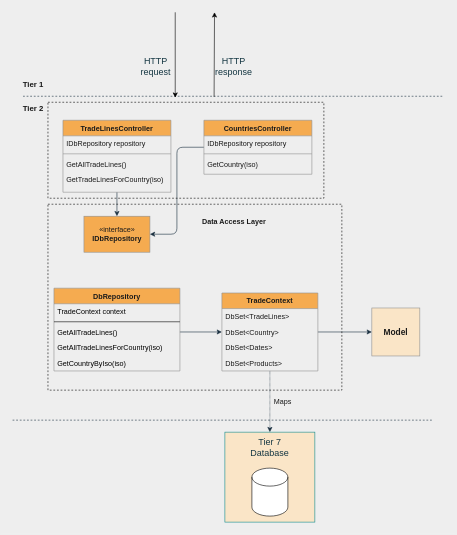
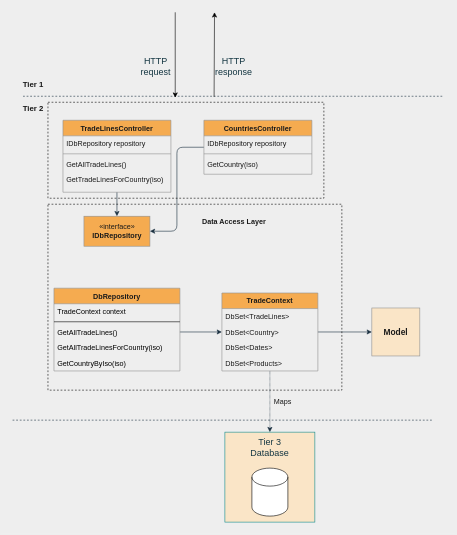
  <mxCell id="0" />
  <mxCell id="1" parent="0" />
  <mxCell id="2" style="edgeStyle=orthogonalEdgeStyle;curved=0;rounded=1;sketch=0;orthogonalLoop=1;jettySize=auto;html=1;strokeColor=#182E3E;fontColor=#1A1A1A;" edge="1" parent="1" source="25" target="3"><mxGeometry relative="1" as="geometry" /></mxCell>
- <mxCell id="3" value="«interface»&lt;br&gt;&lt;b&gt;IDbRepository&lt;/b&gt;" style="html=1;rounded=0;sketch=0;strokeColor=#909090;fillColor=#F5AB50;fontColor=#1A1A1A;" vertex="1" parent="1"><mxGeometry x="139" y="360" width="110" height="60" as="geometry" /></mxCell>
+ <mxCell id="3" value="«interface»&lt;br&gt;&lt;b&gt;IDbRepository&lt;/b&gt;" style="html=1;rounded=0;sketch=0;strokeColor=#909090;fillColor=#F5AB50;fontColor=#1A1A1A;" vertex="1" parent="1"><mxGeometry x="139" y="360" width="110" height="50" as="geometry" /></mxCell>
  <mxCell id="4" style="edgeStyle=orthogonalEdgeStyle;curved=0;rounded=1;sketch=0;orthogonalLoop=1;jettySize=auto;html=1;entryX=0;entryY=0.5;entryDx=0;entryDy=0;strokeColor=#182E3E;fontColor=#1A1A1A;" edge="1" parent="1" source="16" target="22"><mxGeometry relative="1" as="geometry" /></mxCell>
  <mxCell id="5" value="&lt;b&gt;&lt;font style=&quot;font-size: 14px&quot;&gt;Model&lt;/font&gt;&lt;/b&gt;" style="whiteSpace=wrap;html=1;aspect=fixed;rounded=0;sketch=0;strokeColor=#909090;fillColor=#fae5c7;fontColor=#1A1A1A;" vertex="1" parent="1"><mxGeometry x="619" y="513" width="80" height="80" as="geometry" /></mxCell>
  <mxCell id="6" style="edgeStyle=orthogonalEdgeStyle;curved=0;rounded=1;sketch=0;orthogonalLoop=1;jettySize=auto;html=1;entryX=0;entryY=0.5;entryDx=0;entryDy=0;strokeColor=#182E3E;fontColor=#1A1A1A;" edge="1" parent="1" source="22" target="5"><mxGeometry relative="1" as="geometry" /></mxCell>
  <mxCell id="7" style="edgeStyle=orthogonalEdgeStyle;curved=0;rounded=1;sketch=0;orthogonalLoop=1;jettySize=auto;html=1;entryX=1;entryY=0.5;entryDx=0;entryDy=0;strokeColor=#182E3E;fontColor=#1A1A1A;" edge="1" parent="1" source="30" target="3"><mxGeometry relative="1" as="geometry" /></mxCell>
  <mxCell id="8" value="" style="rounded=0;whiteSpace=wrap;html=1;sketch=0;fillColor=none;dashed=1;shadow=0;glass=1;" vertex="1" parent="1"><mxGeometry x="79" y="170" width="460" height="160" as="geometry" /></mxCell>
  <mxCell id="9" value="" style="rounded=0;whiteSpace=wrap;html=1;sketch=0;fillColor=none;dashed=1;shadow=0;glass=1;" vertex="1" parent="1"><mxGeometry x="79" y="340" width="490" height="310" as="geometry" /></mxCell>
  <mxCell id="10" value="&lt;b&gt;Data Access Layer&lt;/b&gt;" style="text;html=1;align=center;verticalAlign=middle;resizable=0;points=[];autosize=1;fontColor=#1A1A1A;" vertex="1" parent="1"><mxGeometry x="329" y="360" width="120" height="20" as="geometry" /></mxCell>
  <mxCell id="11" value="&lt;b&gt;&lt;font style=&quot;font-size: 13px&quot;&gt;Tier 2&lt;/font&gt;&lt;/b&gt;" style="text;html=1;align=center;verticalAlign=middle;resizable=0;points=[];autosize=1;fontColor=#1A1A1A;" vertex="1" parent="1"><mxGeometry x="29" y="170" width="50" height="20" as="geometry" /></mxCell>
  <mxCell id="12" value="" style="endArrow=none;dashed=1;html=1;strokeColor=#182E3E;fontColor=#1A1A1A;" edge="1" parent="1"><mxGeometry width="50" height="50" relative="1" as="geometry"><mxPoint x="37.4" y="160" as="sourcePoint" /><mxPoint x="739" y="160" as="targetPoint" /></mxGeometry></mxCell>
  <mxCell id="13" value="DbRepository" style="swimlane;fontStyle=1;align=center;verticalAlign=top;childLayout=stackLayout;horizontal=1;startSize=26;horizontalStack=0;resizeParent=1;resizeParentMax=0;resizeLast=0;collapsible=1;marginBottom=0;rounded=0;sketch=0;strokeColor=#909090;fillColor=#F5AB50;fontColor=#1A1A1A;" vertex="1" parent="1"><mxGeometry x="89" y="480" width="210" height="138" as="geometry" /></mxCell>
  <mxCell id="14" value="TradeContext context" style="text;strokeColor=none;fillColor=none;align=left;verticalAlign=top;spacingLeft=4;spacingRight=4;overflow=hidden;rotatable=0;points=[[0,0.5],[1,0.5]];portConstraint=eastwest;" vertex="1" parent="13"><mxGeometry y="26" width="210" height="26" as="geometry" /></mxCell>
  <mxCell id="15" value="" style="line;strokeWidth=1;fillColor=none;align=left;verticalAlign=middle;spacingTop=-1;spacingLeft=3;spacingRight=3;rotatable=0;labelPosition=right;points=[];portConstraint=eastwest;" vertex="1" parent="13"><mxGeometry y="52" width="210" height="8" as="geometry" /></mxCell>
  <mxCell id="16" value="GetAllTradeLines()" style="text;strokeColor=none;fillColor=none;align=left;verticalAlign=top;spacingLeft=4;spacingRight=4;overflow=hidden;rotatable=0;points=[[0,0.5],[1,0.5]];portConstraint=eastwest;" vertex="1" parent="13"><mxGeometry y="60" width="210" height="26" as="geometry" /></mxCell>
  <mxCell id="17" value="GetAllTradeLinesForCountry(iso)&#10;" style="text;strokeColor=none;fillColor=none;align=left;verticalAlign=top;spacingLeft=4;spacingRight=4;overflow=hidden;rotatable=0;points=[[0,0.5],[1,0.5]];portConstraint=eastwest;" vertex="1" parent="13"><mxGeometry y="86" width="210" height="26" as="geometry" /></mxCell>
  <mxCell id="18" value="GetCountryByIso(iso)" style="text;strokeColor=none;fillColor=none;align=left;verticalAlign=top;spacingLeft=4;spacingRight=4;overflow=hidden;rotatable=0;points=[[0,0.5],[1,0.5]];portConstraint=eastwest;" vertex="1" parent="13"><mxGeometry y="112" width="210" height="26" as="geometry" /></mxCell>
  <mxCell id="19" style="edgeStyle=orthogonalEdgeStyle;curved=0;rounded=1;sketch=0;orthogonalLoop=1;jettySize=auto;html=1;entryX=0.5;entryY=0;entryDx=0;entryDy=0;strokeColor=#182E3E;fontColor=#1A1A1A;startArrow=none;startFill=0;dashed=1;dashPattern=1 1;" edge="1" parent="1" source="20" target="40"><mxGeometry relative="1" as="geometry" /></mxCell>
  <mxCell id="20" value="TradeContext" style="swimlane;fontStyle=1;align=center;verticalAlign=top;childLayout=stackLayout;horizontal=1;startSize=26;horizontalStack=0;resizeParent=1;resizeLast=0;collapsible=1;marginBottom=0;rounded=0;shadow=0;strokeWidth=1;fillColor=#F5AB50;strokeColor=#909090;fontColor=#1A1A1A;" vertex="1" parent="1"><mxGeometry x="369" y="488" width="160" height="130" as="geometry"><mxRectangle x="230" y="140" width="160" height="26" as="alternateBounds" /></mxGeometry></mxCell>
  <mxCell id="21" value="DbSet&lt;TradeLines&gt;" style="text;align=left;verticalAlign=top;spacingLeft=4;spacingRight=4;overflow=hidden;rotatable=0;points=[[0,0.5],[1,0.5]];portConstraint=eastwest;rounded=0;shadow=0;html=0;fontColor=#1A1A1A;" vertex="1" parent="20"><mxGeometry y="26" width="160" height="26" as="geometry" /></mxCell>
  <mxCell id="22" value="DbSet&lt;Country&gt;" style="text;align=left;verticalAlign=top;spacingLeft=4;spacingRight=4;overflow=hidden;rotatable=0;points=[[0,0.5],[1,0.5]];portConstraint=eastwest;fontColor=#1A1A1A;" vertex="1" parent="20"><mxGeometry y="52" width="160" height="26" as="geometry" /></mxCell>
  <mxCell id="23" value="DbSet&lt;Dates&gt;" style="text;align=left;verticalAlign=top;spacingLeft=4;spacingRight=4;overflow=hidden;rotatable=0;points=[[0,0.5],[1,0.5]];portConstraint=eastwest;rounded=0;shadow=0;html=0;fontColor=#1A1A1A;" vertex="1" parent="20"><mxGeometry y="78" width="160" height="26" as="geometry" /></mxCell>
  <mxCell id="24" value="DbSet&lt;Products&gt;" style="text;align=left;verticalAlign=top;spacingLeft=4;spacingRight=4;overflow=hidden;rotatable=0;points=[[0,0.5],[1,0.5]];portConstraint=eastwest;rounded=0;shadow=0;html=0;fontColor=#1A1A1A;" vertex="1" parent="20"><mxGeometry y="104" width="160" height="26" as="geometry" /></mxCell>
  <mxCell id="25" value="TradeLinesController" style="swimlane;fontStyle=1;align=center;verticalAlign=top;childLayout=stackLayout;horizontal=1;startSize=26;horizontalStack=0;resizeParent=1;resizeLast=0;collapsible=1;marginBottom=0;rounded=0;shadow=0;strokeWidth=1;fillColor=#F5AB50;strokeColor=#909090;fontColor=#1A1A1A;" vertex="1" parent="1"><mxGeometry x="104" y="200" width="180" height="120" as="geometry"><mxRectangle x="230" y="140" width="160" height="26" as="alternateBounds" /></mxGeometry></mxCell>
  <mxCell id="26" value="IDbRepository repository" style="text;align=left;verticalAlign=top;spacingLeft=4;spacingRight=4;overflow=hidden;rotatable=0;points=[[0,0.5],[1,0.5]];portConstraint=eastwest;fontColor=#1A1A1A;" vertex="1" parent="25"><mxGeometry y="26" width="180" height="26" as="geometry" /></mxCell>
  <mxCell id="27" value="" style="line;html=1;strokeWidth=1;align=left;verticalAlign=middle;spacingTop=-1;spacingLeft=3;spacingRight=3;rotatable=0;labelPosition=right;points=[];portConstraint=eastwest;labelBackgroundColor=#EEEEEE;fillColor=#F5AB50;strokeColor=#909090;fontColor=#1A1A1A;" vertex="1" parent="25"><mxGeometry y="52" width="180" height="8" as="geometry" /></mxCell>
  <mxCell id="28" value="GetAllTradeLines()" style="text;align=left;verticalAlign=top;spacingLeft=4;spacingRight=4;overflow=hidden;rotatable=0;points=[[0,0.5],[1,0.5]];portConstraint=eastwest;fontColor=#1A1A1A;" vertex="1" parent="25"><mxGeometry y="60" width="180" height="26" as="geometry" /></mxCell>
  <mxCell id="29" value="GetTradeLinesForCountry(iso)" style="text;align=left;verticalAlign=top;spacingLeft=4;spacingRight=4;overflow=hidden;rotatable=0;points=[[0,0.5],[1,0.5]];portConstraint=eastwest;rounded=0;shadow=0;html=0;fontColor=#1A1A1A;" vertex="1" parent="25"><mxGeometry y="86" width="180" height="26" as="geometry" /></mxCell>
  <mxCell id="30" value="CountriesController" style="swimlane;fontStyle=1;align=center;verticalAlign=top;childLayout=stackLayout;horizontal=1;startSize=26;horizontalStack=0;resizeParent=1;resizeLast=0;collapsible=1;marginBottom=0;rounded=0;shadow=0;strokeWidth=1;fillColor=#F5AB50;strokeColor=#909090;fontColor=#1A1A1A;" vertex="1" parent="1"><mxGeometry x="339" y="200" width="180" height="90" as="geometry"><mxRectangle x="230" y="140" width="160" height="26" as="alternateBounds" /></mxGeometry></mxCell>
  <mxCell id="31" value="IDbRepository repository" style="text;align=left;verticalAlign=top;spacingLeft=4;spacingRight=4;overflow=hidden;rotatable=0;points=[[0,0.5],[1,0.5]];portConstraint=eastwest;fontColor=#1A1A1A;" vertex="1" parent="30"><mxGeometry y="26" width="180" height="26" as="geometry" /></mxCell>
  <mxCell id="32" value="" style="line;html=1;strokeWidth=1;align=left;verticalAlign=middle;spacingTop=-1;spacingLeft=3;spacingRight=3;rotatable=0;labelPosition=right;points=[];portConstraint=eastwest;labelBackgroundColor=#EEEEEE;fillColor=#F5AB50;strokeColor=#909090;fontColor=#1A1A1A;" vertex="1" parent="30"><mxGeometry y="52" width="180" height="8" as="geometry" /></mxCell>
  <mxCell id="33" value="GetCountry(iso)" style="text;align=left;verticalAlign=top;spacingLeft=4;spacingRight=4;overflow=hidden;rotatable=0;points=[[0,0.5],[1,0.5]];portConstraint=eastwest;fontColor=#1A1A1A;" vertex="1" parent="30"><mxGeometry y="60" width="180" height="26" as="geometry" /></mxCell>
  <mxCell id="34" value="" style="endArrow=classic;html=1;fontColor=#143642;entryX=0.595;entryY=0.986;entryDx=0;entryDy=0;entryPerimeter=0;" edge="1" parent="1"><mxGeometry width="50" height="50" relative="1" as="geometry"><mxPoint x="356" y="160.98" as="sourcePoint" /><mxPoint x="356.7" y="20" as="targetPoint" /></mxGeometry></mxCell>
  <mxCell id="35" value="&lt;font style=&quot;font-size: 15px&quot;&gt;HTTP response&lt;/font&gt;" style="text;html=1;strokeColor=none;fillColor=none;align=center;verticalAlign=middle;whiteSpace=wrap;rounded=0;sketch=0;fontColor=#143642;" vertex="1" parent="1"><mxGeometry x="356" y="100" width="66" height="20" as="geometry" /></mxCell>
  <mxCell id="36" value="" style="endArrow=classic;html=1;fontColor=#143642;exitX=0.343;exitY=0.986;exitDx=0;exitDy=0;exitPerimeter=0;entryX=0.16;entryY=0.023;entryDx=0;entryDy=0;entryPerimeter=0;" edge="1" parent="1"><mxGeometry width="50" height="50" relative="1" as="geometry"><mxPoint x="291.18" y="20" as="sourcePoint" /><mxPoint x="291.2" y="162.36" as="targetPoint" /><Array as="points" /></mxGeometry></mxCell>
  <mxCell id="37" value="&lt;font style=&quot;font-size: 15px&quot;&gt;HTTP request&lt;/font&gt;" style="text;html=1;strokeColor=none;fillColor=none;align=center;verticalAlign=middle;whiteSpace=wrap;rounded=0;sketch=0;fontColor=#143642;" vertex="1" parent="1"><mxGeometry x="226" y="100" width="66" height="20" as="geometry" /></mxCell>
  <mxCell id="38" value="&lt;b&gt;&lt;font style=&quot;font-size: 13px&quot;&gt;Tier 1&lt;/font&gt;&lt;/b&gt;" style="text;html=1;align=center;verticalAlign=middle;resizable=0;points=[];autosize=1;fontColor=#1A1A1A;" vertex="1" parent="1"><mxGeometry x="29" y="130" width="50" height="20" as="geometry" /></mxCell>
  <mxCell id="39" value="" style="endArrow=none;dashed=1;html=1;strokeColor=#182E3E;fontColor=#1A1A1A;" edge="1" parent="1"><mxGeometry width="50" height="50" relative="1" as="geometry"><mxPoint x="20" y="700" as="sourcePoint" /><mxPoint x="721.6" y="700" as="targetPoint" /></mxGeometry></mxCell>
  <mxCell id="40" value="" style="whiteSpace=wrap;html=1;aspect=fixed;rounded=0;sketch=0;strokeColor=#0F8B8D;fillColor=#FAE5C7;fontColor=#143642;" vertex="1" parent="1"><mxGeometry x="374" y="720" width="150" height="150" as="geometry" /></mxCell>
  <mxCell id="41" value="" style="shape=cylinder3;whiteSpace=wrap;html=1;boundedLbl=1;backgroundOutline=1;size=15;rounded=0;sketch=0;" vertex="1" parent="1"><mxGeometry x="419" y="780" width="60" height="80" as="geometry" /></mxCell>
- <mxCell id="42" value="&lt;font style=&quot;font-size: 15px&quot;&gt;Tier 7&lt;br&gt;Database&lt;br&gt;&lt;/font&gt;" style="text;html=1;strokeColor=none;fillColor=none;align=center;verticalAlign=middle;whiteSpace=wrap;rounded=0;sketch=0;fontColor=#143642;" vertex="1" parent="1"><mxGeometry x="419" y="730" width="60" height="30" as="geometry" /></mxCell>
+ <mxCell id="42" value="&lt;font style=&quot;font-size: 15px&quot;&gt;Tier 3&lt;br&gt;Database&lt;br&gt;&lt;/font&gt;" style="text;html=1;strokeColor=none;fillColor=none;align=center;verticalAlign=middle;whiteSpace=wrap;rounded=0;sketch=0;fontColor=#143642;" vertex="1" parent="1"><mxGeometry x="419" y="730" width="60" height="30" as="geometry" /></mxCell>
  <mxCell id="43" value="Maps" style="text;html=1;align=center;verticalAlign=middle;resizable=0;points=[];autosize=1;fontColor=#1A1A1A;" vertex="1" parent="1"><mxGeometry x="445" y="660" width="50" height="20" as="geometry" /></mxCell>
